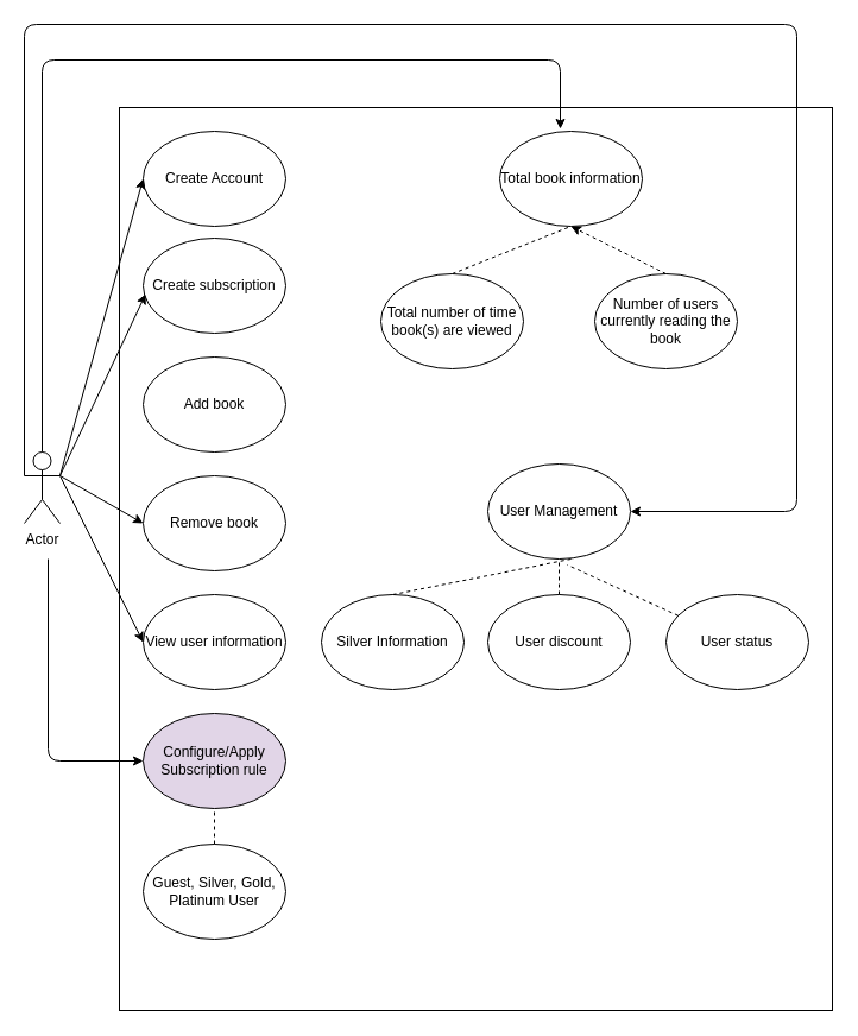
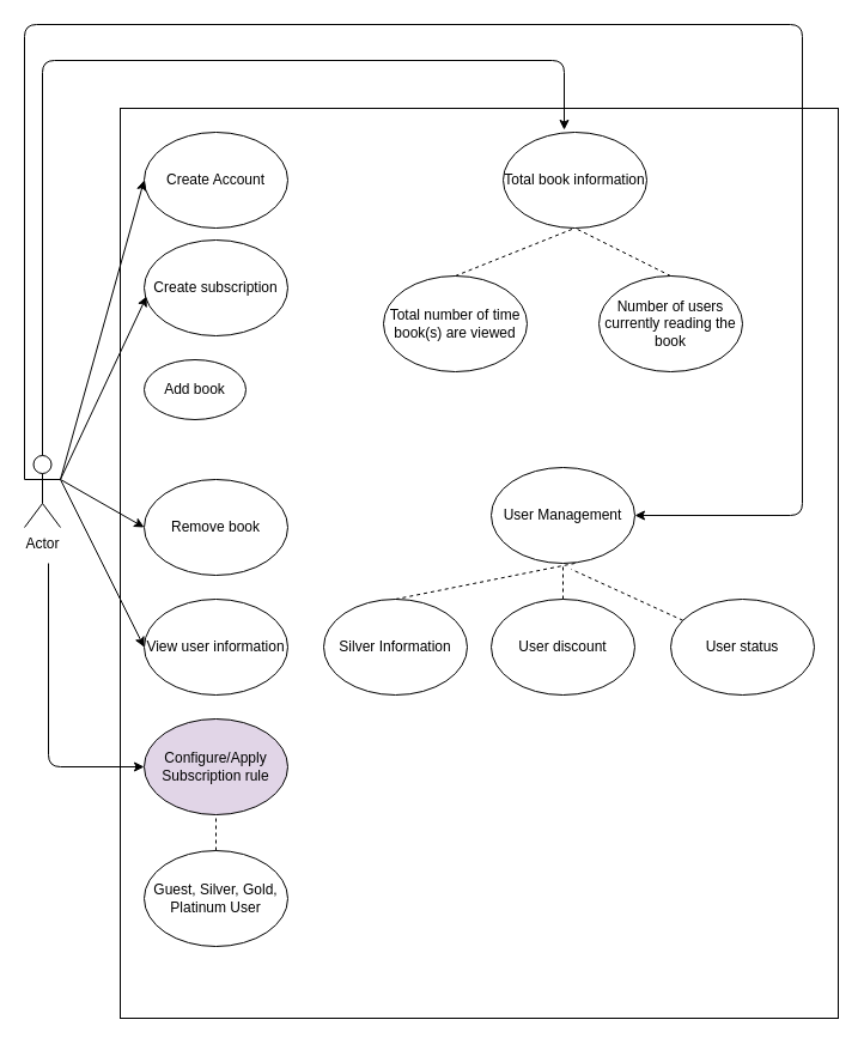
  <mxCell id="0" />
  <mxCell id="1" parent="0" />
  <mxCell id="2" value="" style="rounded=0;whiteSpace=wrap;html=1;" vertex="1" parent="1"><mxGeometry x="100" y="90" width="600" height="760" as="geometry" /></mxCell>
  <mxCell id="3" value="Actor" style="shape=umlActor;verticalLabelPosition=bottom;labelBackgroundColor=#ffffff;verticalAlign=top;html=1;outlineConnect=0;" vertex="1" parent="1"><mxGeometry x="20" y="380" width="30" height="60" as="geometry" /></mxCell>
  <mxCell id="4" value="Create Account" style="ellipse;whiteSpace=wrap;html=1;" vertex="1" parent="1"><mxGeometry x="120" y="110" width="120" height="80" as="geometry" /></mxCell>
  <mxCell id="5" value="Create subscription" style="ellipse;whiteSpace=wrap;html=1;" vertex="1" parent="1"><mxGeometry x="120" y="200" width="120" height="80" as="geometry" /></mxCell>
- <mxCell id="6" value="Add book" style="ellipse;whiteSpace=wrap;html=1;" vertex="1" parent="1"><mxGeometry x="120" y="300" width="120" height="80" as="geometry" /></mxCell>
+ <mxCell id="6" value="Add book" style="ellipse;whiteSpace=wrap;html=1;" vertex="1" parent="1"><mxGeometry x="120" y="300" width="85" height="50" as="geometry" /></mxCell>
  <mxCell id="7" value="Remove book" style="ellipse;whiteSpace=wrap;html=1;" vertex="1" parent="1"><mxGeometry x="120" y="400" width="120" height="80" as="geometry" /></mxCell>
  <mxCell id="8" value="View user information" style="ellipse;whiteSpace=wrap;html=1;" vertex="1" parent="1"><mxGeometry x="120" y="500" width="120" height="80" as="geometry" /></mxCell>
  <mxCell id="9" value="Total book information" style="ellipse;whiteSpace=wrap;html=1;" vertex="1" parent="1"><mxGeometry x="420" y="110" width="120" height="80" as="geometry" /></mxCell>
  <mxCell id="10" value="Total number of time book(s) are viewed" style="ellipse;whiteSpace=wrap;html=1;" vertex="1" parent="1"><mxGeometry x="320" y="230" width="120" height="80" as="geometry" /></mxCell>
  <mxCell id="11" value="Number of users currently reading the book" style="ellipse;whiteSpace=wrap;html=1;" vertex="1" parent="1"><mxGeometry x="500" y="230" width="120" height="80" as="geometry" /></mxCell>
  <mxCell id="12" value="" style="endArrow=none;dashed=1;html=1;entryX=0.5;entryY=1;entryDx=0;entryDy=0;exitX=0.5;exitY=0;exitDx=0;exitDy=0;" edge="1" parent="1" source="10" target="9"><mxGeometry width="50" height="50" relative="1" as="geometry"><mxPoint x="450" y="240" as="sourcePoint" /><mxPoint x="500" y="190" as="targetPoint" /></mxGeometry></mxCell>
- <mxCell id="13" value="" style="endArrow=classic;dashed=1;html=1;entryX=0.5;entryY=1;entryDx=0;entryDy=0;exitX=0.5;exitY=0;exitDx=0;exitDy=0;" edge="1" parent="1" source="11" target="9"><mxGeometry width="50" height="50" relative="1" as="geometry"><mxPoint x="480" y="240" as="sourcePoint" /><mxPoint x="530" y="190" as="targetPoint" /></mxGeometry></mxCell>
+ <mxCell id="13" value="" style="endArrow=none;dashed=1;html=1;entryX=0.5;entryY=1;entryDx=0;entryDy=0;exitX=0.5;exitY=0;exitDx=0;exitDy=0;" edge="1" parent="1" source="11" target="9"><mxGeometry width="50" height="50" relative="1" as="geometry"><mxPoint x="480" y="240" as="sourcePoint" /><mxPoint x="530" y="190" as="targetPoint" /></mxGeometry></mxCell>
  <mxCell id="14" value="Configure/Apply Subscription rule" style="ellipse;whiteSpace=wrap;html=1;fillColor=#e1d5e7;" vertex="1" parent="1"><mxGeometry x="120" y="600" width="120" height="80" as="geometry" /></mxCell>
  <mxCell id="15" value="Guest, Silver, Gold, Platinum User" style="ellipse;whiteSpace=wrap;html=1;" vertex="1" parent="1"><mxGeometry x="120" y="710" width="120" height="80" as="geometry" /></mxCell>
  <mxCell id="16" value="" style="endArrow=none;dashed=1;html=1;" edge="1" parent="1" source="15"><mxGeometry width="50" height="50" relative="1" as="geometry"><mxPoint x="180" y="689.289" as="sourcePoint" /><mxPoint x="180" y="680" as="targetPoint" /></mxGeometry></mxCell>
  <mxCell id="17" value="User Management" style="ellipse;whiteSpace=wrap;html=1;" vertex="1" parent="1"><mxGeometry x="410" y="390" width="120" height="80" as="geometry" /></mxCell>
  <mxCell id="18" value="Silver Information" style="ellipse;whiteSpace=wrap;html=1;" vertex="1" parent="1"><mxGeometry x="270" y="500" width="120" height="80" as="geometry" /></mxCell>
  <mxCell id="19" value="User discount" style="ellipse;whiteSpace=wrap;html=1;" vertex="1" parent="1"><mxGeometry x="410" y="500" width="120" height="80" as="geometry" /></mxCell>
  <mxCell id="20" value="User status" style="ellipse;whiteSpace=wrap;html=1;" vertex="1" parent="1"><mxGeometry x="560" y="500" width="120" height="80" as="geometry" /></mxCell>
  <mxCell id="21" value="" style="endArrow=none;dashed=1;html=1;exitX=0.5;exitY=0;exitDx=0;exitDy=0;" edge="1" parent="1" source="18"><mxGeometry width="50" height="50" relative="1" as="geometry"><mxPoint x="440" y="520" as="sourcePoint" /><mxPoint x="480" y="470" as="targetPoint" /></mxGeometry></mxCell>
  <mxCell id="22" value="" style="endArrow=none;dashed=1;html=1;" edge="1" parent="1" source="19"><mxGeometry width="50" height="50" relative="1" as="geometry"><mxPoint x="470" y="479.289" as="sourcePoint" /><mxPoint x="470" y="470" as="targetPoint" /></mxGeometry></mxCell>
  <mxCell id="23" value="" style="endArrow=none;dashed=1;html=1;entryX=0.558;entryY=1.063;entryDx=0;entryDy=0;entryPerimeter=0;" edge="1" parent="1" source="20" target="17"><mxGeometry width="50" height="50" relative="1" as="geometry"><mxPoint x="470" y="510" as="sourcePoint" /><mxPoint x="520" y="460" as="targetPoint" /></mxGeometry></mxCell>
  <mxCell id="24" value="" style="endArrow=classic;html=1;entryX=0;entryY=0.5;entryDx=0;entryDy=0;exitX=1;exitY=0.333;exitDx=0;exitDy=0;exitPerimeter=0;" edge="1" parent="1" source="3" target="4"><mxGeometry width="50" height="50" relative="1" as="geometry"><mxPoint x="30" y="320" as="sourcePoint" /><mxPoint x="80" y="270" as="targetPoint" /></mxGeometry></mxCell>
  <mxCell id="25" value="" style="endArrow=classic;html=1;entryX=0.017;entryY=0.588;entryDx=0;entryDy=0;entryPerimeter=0;exitX=1;exitY=0.333;exitDx=0;exitDy=0;exitPerimeter=0;" edge="1" parent="1" source="3" target="5"><mxGeometry width="50" height="50" relative="1" as="geometry"><mxPoint x="50" y="440" as="sourcePoint" /><mxPoint x="100" y="390" as="targetPoint" /></mxGeometry></mxCell>
  <mxCell id="26" value="" style="endArrow=classic;html=1;entryX=0;entryY=0.5;entryDx=0;entryDy=0;exitX=1;exitY=0.333;exitDx=0;exitDy=0;exitPerimeter=0;" edge="1" parent="1" source="3" target="7"><mxGeometry width="50" height="50" relative="1" as="geometry"><mxPoint x="-40" y="530" as="sourcePoint" /><mxPoint x="10" y="480" as="targetPoint" /></mxGeometry></mxCell>
  <mxCell id="27" value="" style="endArrow=classic;html=1;entryX=0;entryY=0.5;entryDx=0;entryDy=0;exitX=1;exitY=0.333;exitDx=0;exitDy=0;exitPerimeter=0;" edge="1" parent="1" source="3" target="8"><mxGeometry width="50" height="50" relative="1" as="geometry"><mxPoint x="-20" y="580" as="sourcePoint" /><mxPoint x="30" y="530" as="targetPoint" /></mxGeometry></mxCell>
  <mxCell id="28" value="" style="endArrow=classic;html=1;exitX=0.5;exitY=0;exitDx=0;exitDy=0;exitPerimeter=0;entryX=0.425;entryY=-0.025;entryDx=0;entryDy=0;entryPerimeter=0;" edge="1" parent="1" source="3" target="9"><mxGeometry width="50" height="50" relative="1" as="geometry"><mxPoint x="340" y="440" as="sourcePoint" /><mxPoint x="390" y="390" as="targetPoint" /><Array as="points"><mxPoint x="35" y="50" /><mxPoint x="471" y="50" /></Array></mxGeometry></mxCell>
  <mxCell id="29" value="" style="endArrow=classic;html=1;entryX=0;entryY=0.5;entryDx=0;entryDy=0;" edge="1" parent="1" target="14"><mxGeometry width="50" height="50" relative="1" as="geometry"><mxPoint x="40" y="470" as="sourcePoint" /><mxPoint x="50" y="640" as="targetPoint" /><Array as="points"><mxPoint x="40" y="640" /></Array></mxGeometry></mxCell>
  <mxCell id="30" value="" style="endArrow=classic;html=1;exitX=0;exitY=0.333;exitDx=0;exitDy=0;exitPerimeter=0;entryX=1;entryY=0.5;entryDx=0;entryDy=0;" edge="1" parent="1" source="3" target="17"><mxGeometry width="50" height="50" relative="1" as="geometry"><mxPoint x="340" y="440" as="sourcePoint" /><mxPoint x="20" y="20" as="targetPoint" /><Array as="points"><mxPoint x="20" y="20" /><mxPoint x="670" y="20" /><mxPoint x="670" y="430" /></Array></mxGeometry></mxCell>
